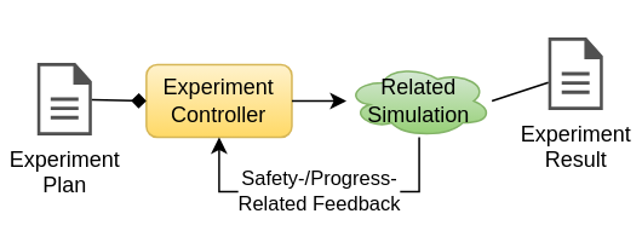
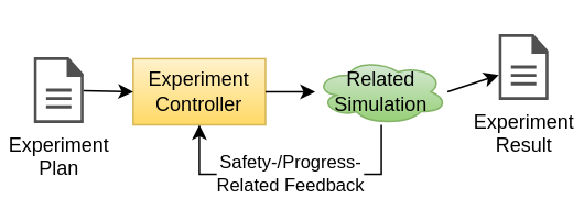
  <mxCell id="0" />
  <mxCell id="1" parent="0" />
  <mxCell id="2" value="Experiment&lt;br&gt;Plan" style="sketch=0;pointerEvents=1;shadow=0;dashed=0;html=1;strokeColor=none;fillColor=#505050;labelPosition=center;verticalLabelPosition=bottom;verticalAlign=top;outlineConnect=0;align=center;shape=mxgraph.office.concepts.document;" parent="1" vertex="1"><mxGeometry x="20" y="34" width="30" height="40" as="geometry" /></mxCell>
- <mxCell id="3" value="Experiment&lt;br&gt;Controller" style="rounded=1;whiteSpace=wrap;html=1;fillColor=#fff2cc;gradientColor=#ffd966;strokeColor=#d6b656;" parent="1" vertex="1"><mxGeometry x="80" y="35" width="80" height="40" as="geometry" /></mxCell>
- <mxCell id="4" value="" style="endArrow=diamond;html=1;rounded=0;entryX=0;entryY=0.5;entryDx=0;entryDy=0;" parent="1" source="2" target="3" edge="1"><mxGeometry width="50" height="50" relative="1" as="geometry"><mxPoint x="0" y="55" as="sourcePoint" /><mxPoint x="270" y="145" as="targetPoint" /></mxGeometry></mxCell>
+ <mxCell id="3" value="Experiment&lt;br&gt;Controller" style="whiteSpace=wrap;html=1;fillColor=#fff2cc;gradientColor=#ffd966;strokeColor=#d6b656;rounded=0;" parent="1" vertex="1"><mxGeometry x="80" y="35" width="80" height="40" as="geometry" /></mxCell>
+ <mxCell id="4" value="" style="endArrow=classic;html=1;rounded=0;entryX=0;entryY=0.5;entryDx=0;entryDy=0;" parent="1" source="2" target="3" edge="1"><mxGeometry width="50" height="50" relative="1" as="geometry"><mxPoint x="0" y="55" as="sourcePoint" /><mxPoint x="270" y="145" as="targetPoint" /></mxGeometry></mxCell>
  <mxCell id="5" value="" style="endArrow=classic;html=1;rounded=0;exitX=1;exitY=0.5;exitDx=0;exitDy=0;" parent="1" source="3" target="6" edge="1"><mxGeometry width="50" height="50" relative="1" as="geometry"><mxPoint x="220" y="195" as="sourcePoint" /><mxPoint x="200" y="54" as="targetPoint" /></mxGeometry></mxCell>
  <mxCell id="6" value="Related Simulation" style="ellipse;shape=cloud;whiteSpace=wrap;html=1;fillColor=#d5e8d4;gradientColor=#97d077;strokeColor=#82b366;" parent="1" vertex="1"><mxGeometry x="190" y="35" width="80" height="40" as="geometry" /></mxCell>
  <mxCell id="7" value="Safety-/Progress-&lt;br&gt;Related Feedback" style="endArrow=classic;html=1;rounded=0;entryX=0.5;entryY=1;entryDx=0;entryDy=0;exitX=0.5;exitY=1;exitDx=0;exitDy=0;" parent="1" source="6" target="3" edge="1"><mxGeometry width="50" height="50" relative="1" as="geometry"><mxPoint x="220" y="195" as="sourcePoint" /><mxPoint x="270" y="145" as="targetPoint" /><Array as="points"><mxPoint x="230" y="105" /><mxPoint x="120" y="105" /><mxPoint x="120" y="95" /></Array></mxGeometry></mxCell>
  <mxCell id="8" value="Experiment&lt;br&gt;Result" style="sketch=0;pointerEvents=1;shadow=0;dashed=0;html=1;strokeColor=none;fillColor=#505050;labelPosition=center;verticalLabelPosition=bottom;verticalAlign=top;outlineConnect=0;align=center;shape=mxgraph.office.concepts.document;" parent="1" vertex="1"><mxGeometry x="301" y="20" width="30" height="40" as="geometry" /></mxCell>
- <mxCell id="9" value="" style="endArrow=none;html=1;rounded=0;exitX=1;exitY=0.5;exitDx=0;exitDy=0;" parent="1" source="6" target="8" edge="1"><mxGeometry width="50" height="50" relative="1" as="geometry"><mxPoint x="270" y="-5" as="sourcePoint" /><mxPoint x="310" y="185.67" as="targetPoint" /></mxGeometry></mxCell>
+ <mxCell id="9" value="" style="endArrow=classic;html=1;rounded=0;exitX=1;exitY=0.5;exitDx=0;exitDy=0;" parent="1" source="6" target="8" edge="1"><mxGeometry width="50" height="50" relative="1" as="geometry"><mxPoint x="270" y="-5" as="sourcePoint" /><mxPoint x="310" y="185.67" as="targetPoint" /></mxGeometry></mxCell>
